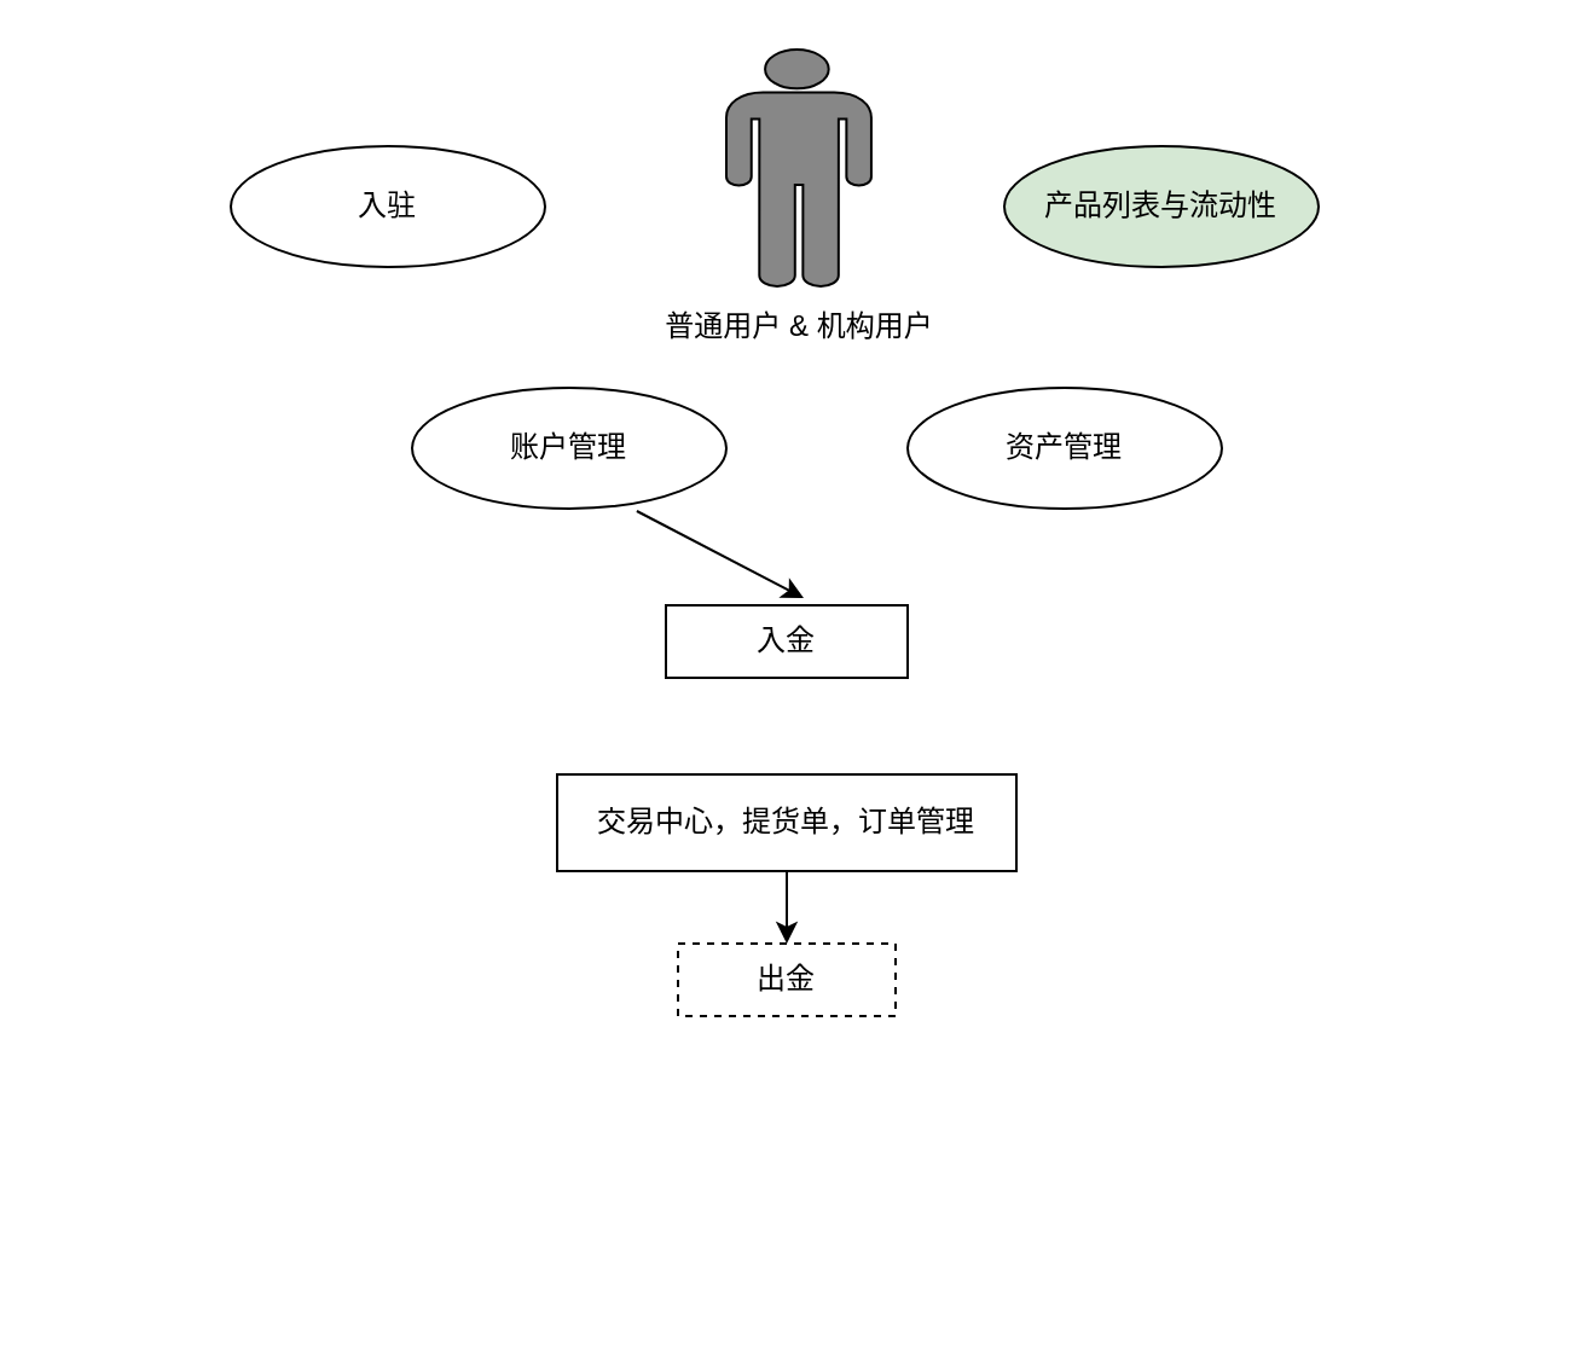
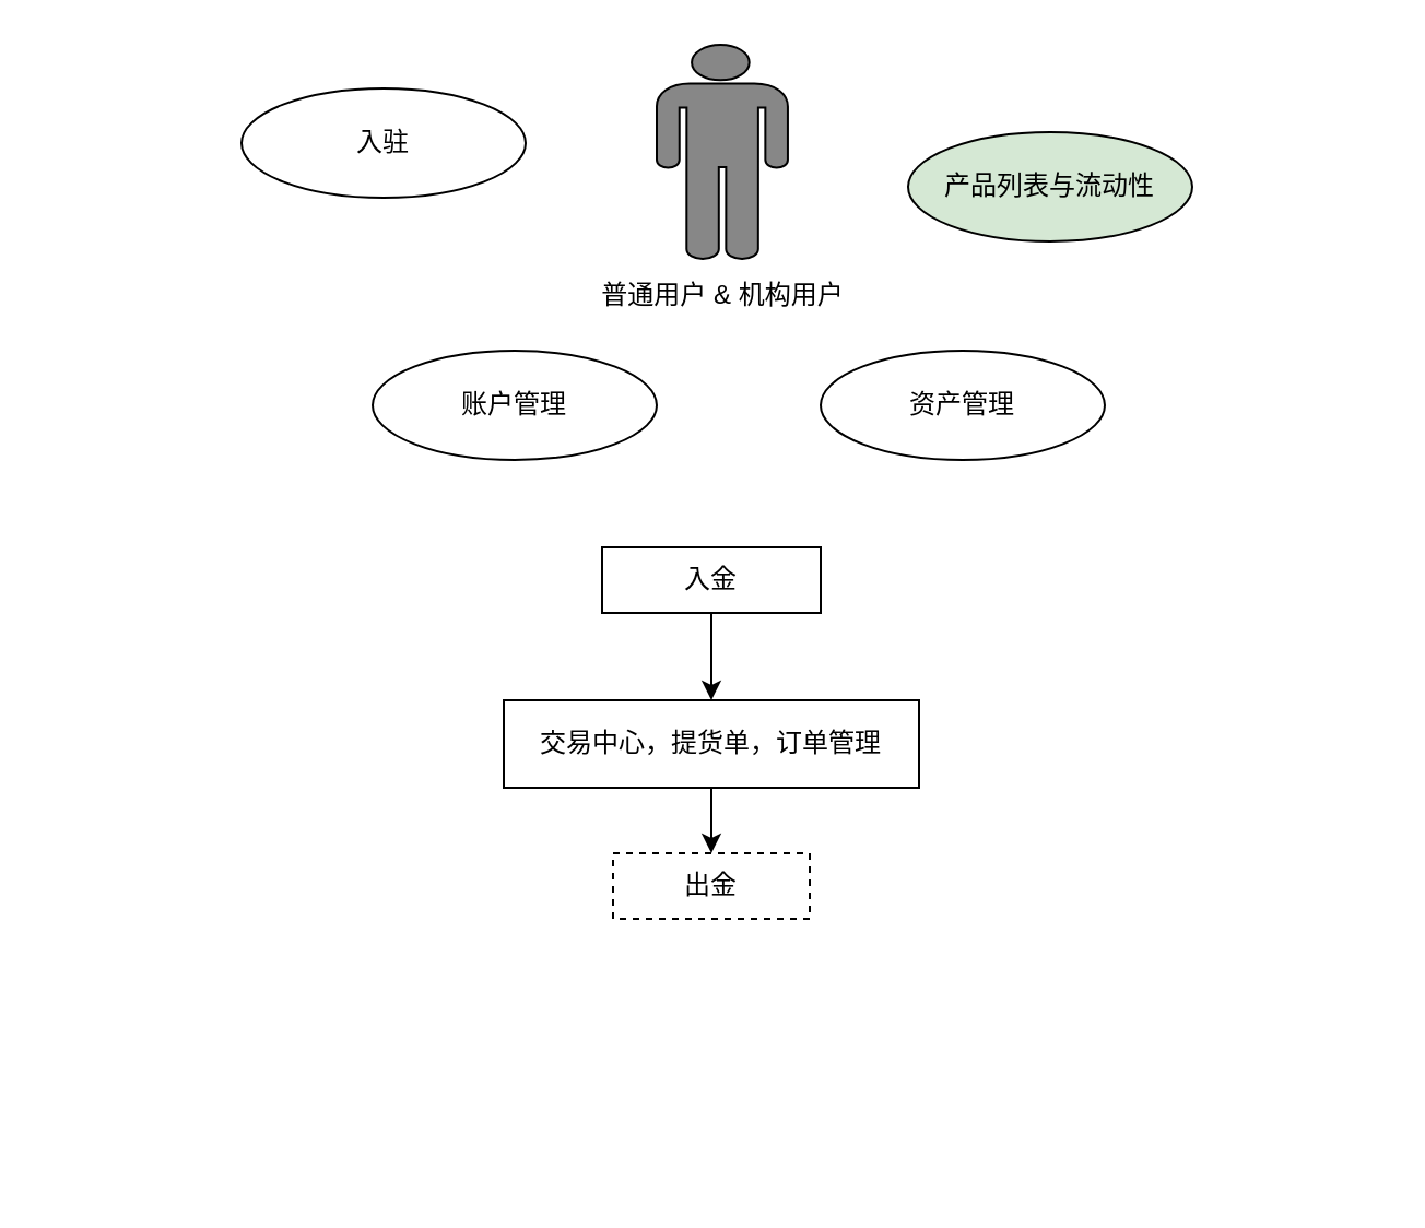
  <mxCell id="0" />
  <mxCell id="1" parent="0" />
  <mxCell id="2" value="" style="shape=mxgraph.signs.people.man_1;html=1;fillColor=#878787;strokeColor=#000000;verticalLabelPosition=bottom;verticalAlign=top;align=center;" vertex="1" parent="1"><mxGeometry x="300" y="20" width="60" height="98" as="geometry" /></mxCell>
  <mxCell id="3" value="普通用户 &amp;amp; 机构用户" style="text;html=1;align=center;verticalAlign=middle;resizable=0;points=[];autosize=1;" vertex="1" parent="1"><mxGeometry x="265" y="125" width="130" height="20" as="geometry" /></mxCell>
- <mxCell id="4" value="入驻" style="ellipse;whiteSpace=wrap;html=1;" vertex="1" parent="1"><mxGeometry x="95" y="60" width="130" height="50" as="geometry" /></mxCell>
+ <mxCell id="4" value="入驻" style="ellipse;whiteSpace=wrap;html=1;" vertex="1" parent="1"><mxGeometry x="110" y="40" width="130" height="50" as="geometry" /></mxCell>
  <mxCell id="5" value="产品列表与流动性" style="ellipse;whiteSpace=wrap;html=1;fillColor=#d5e8d4;" vertex="1" parent="1"><mxGeometry x="415" y="60" width="130" height="50" as="geometry" /></mxCell>
  <mxCell id="6" value="资产管理" style="ellipse;whiteSpace=wrap;html=1;" vertex="1" parent="1"><mxGeometry x="375" y="160" width="130" height="50" as="geometry" /></mxCell>
  <mxCell id="7" value="账户管理" style="ellipse;whiteSpace=wrap;html=1;" vertex="1" parent="1"><mxGeometry x="170" y="160" width="130" height="50" as="geometry" /></mxCell>
  <mxCell id="8" value="" style="group" vertex="1" connectable="0" parent="1"><mxGeometry x="20" y="320" width="610" height="220" as="geometry" /></mxCell>
  <mxCell id="9" value="" style="edgeStyle=orthogonalEdgeStyle;rounded=0;orthogonalLoop=1;jettySize=auto;html=1;" edge="1" parent="8" source="10" target="11"><mxGeometry relative="1" as="geometry" /></mxCell>
  <mxCell id="10" value="交易中心，提货单，订单管理" style="rounded=0;whiteSpace=wrap;html=1;" vertex="1" parent="8"><mxGeometry x="210" width="190" height="40" as="geometry" /></mxCell>
  <mxCell id="11" value="出金" style="rounded=0;whiteSpace=wrap;html=1;dashed=1;" vertex="1" parent="8"><mxGeometry x="260" y="70" width="90" height="30" as="geometry" /></mxCell>
  <mxCell id="12" value="入金" style="rounded=0;whiteSpace=wrap;html=1;" vertex="1" parent="1"><mxGeometry x="275" y="250" width="100" height="30" as="geometry" /></mxCell>
- <mxCell id="14" value="" style="endArrow=classic;html=1;exitX=0.715;exitY=1.02;exitDx=0;exitDy=0;exitPerimeter=0;entryX=0.57;entryY=-0.1;entryDx=0;entryDy=0;entryPerimeter=0;" edge="1" parent="1" source="7" target="12"><mxGeometry width="50" height="50" relative="1" as="geometry"><mxPoint x="325" y="270" as="sourcePoint" /><mxPoint x="375" y="220" as="targetPoint" /></mxGeometry></mxCell>
+ <mxCell id="13" value="" style="endArrow=classic;html=1;exitX=0.5;exitY=1;exitDx=0;exitDy=0;entryX=0.5;entryY=0;entryDx=0;entryDy=0;" edge="1" parent="1" source="12" target="10"><mxGeometry width="50" height="50" relative="1" as="geometry"><mxPoint x="260" y="225" as="sourcePoint" /><mxPoint x="335" y="280" as="targetPoint" /></mxGeometry></mxCell>
